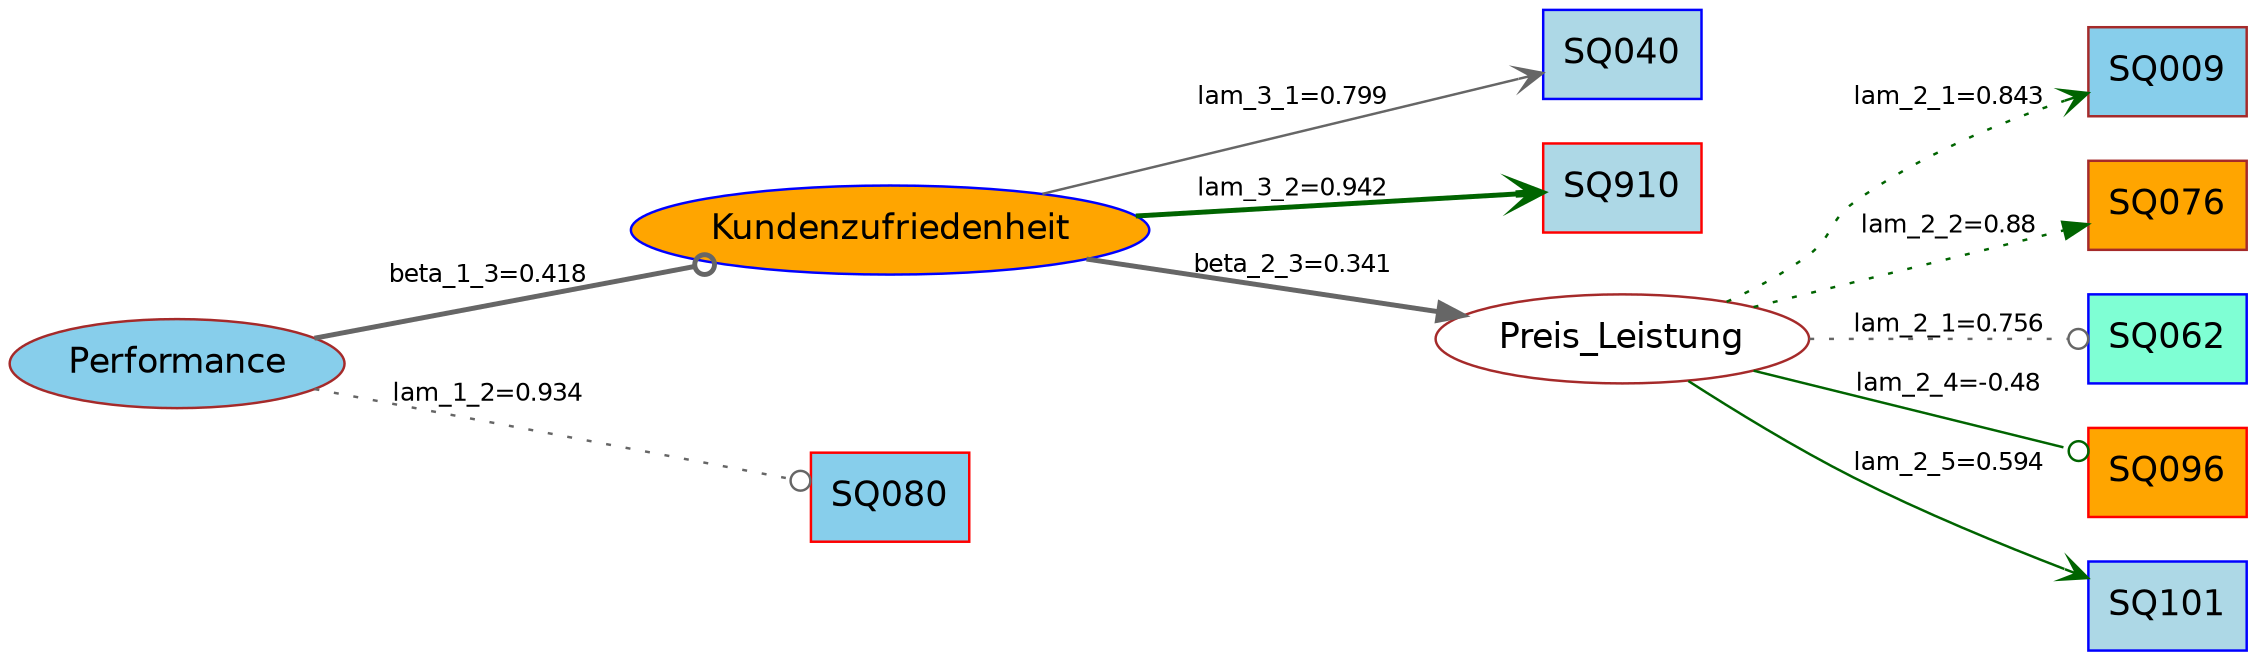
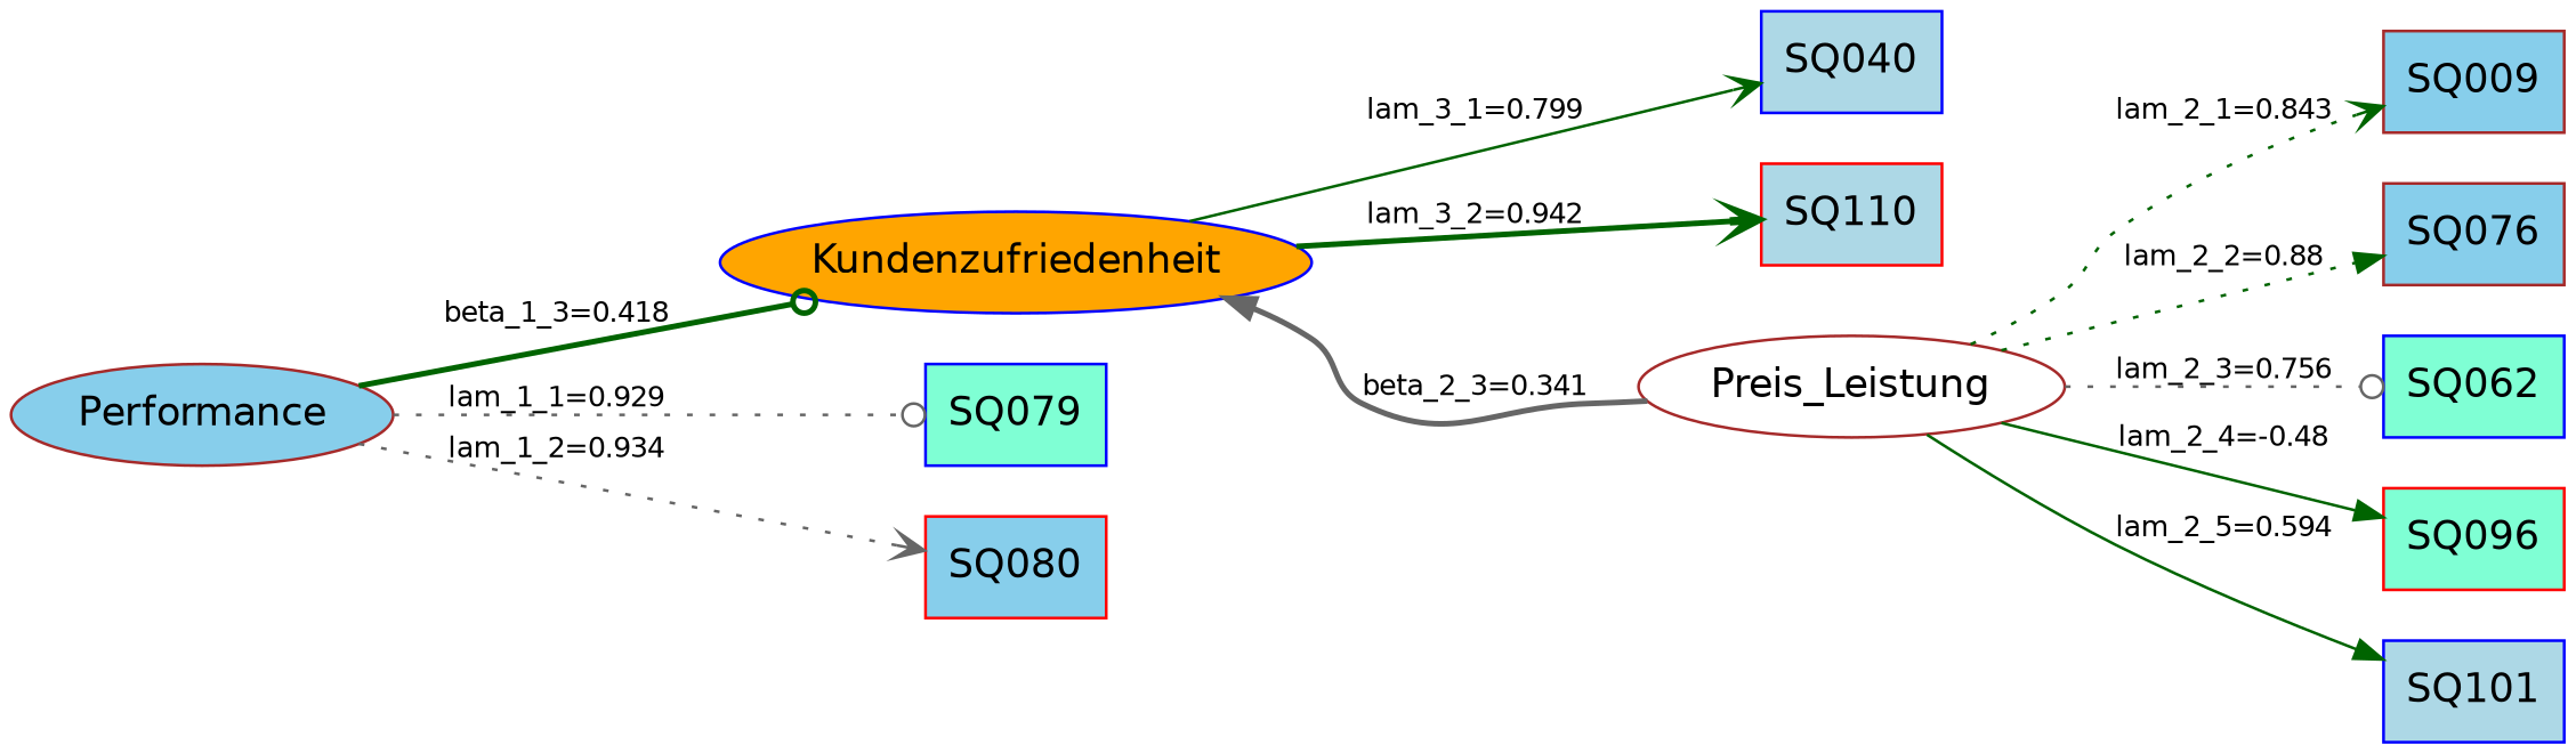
  digraph {
    rankdir=LR
    node [color=blue fillcolor=skyblue fontname=Helvetica fontsize=14 shape=box style=filled]
    edge [arrowhead=vee color=darkgreen fontname=Helvetica fontsize=10 style=dotted]
    Performance [color=brown shape=ellipse]
    Kundenzufriedenheit [fillcolor=orange shape=ellipse]
+   SQ079 [fillcolor=aquamarine]
    SQ080 [color=red]
    n5 [fillcolor=lightblue label=SQ040]
-   SQ110 [color=red fillcolor=lightblue label=SQ910]
+   SQ110 [color=red fillcolor=lightblue]
    Preis_Leistung [color=brown fillcolor=white shape=ellipse]
    SQ009 [color=brown]
-   SQ076 [color=brown fillcolor=orange]
+   SQ076 [color=brown]
    n10 [fillcolor=aquamarine label=SQ062]
-   SQ096 [color=red fillcolor=orange]
+   SQ096 [color=red fillcolor=aquamarine]
    SQ101 [fillcolor=lightblue]
-   Performance -> Kundenzufriedenheit [arrowhead=odot color=gray40 label="beta_1_3=0.418" style=bold]
-   Performance -> SQ080 [arrowhead=odot color=gray40 label="lam_1_2=0.934"]
-   Kundenzufriedenheit -> n5 [color=gray40 label="lam_3_1=0.799" style=solid]
+   Performance -> Kundenzufriedenheit [arrowhead=odot label="beta_1_3=0.418" style=bold]
+   Performance -> SQ079 [arrowhead=odot color=gray40 label="lam_1_1=0.929"]
+   Performance -> SQ080 [color=gray40 label="lam_1_2=0.934"]
+   Kundenzufriedenheit -> n5 [label="lam_3_1=0.799" style=solid]
    Kundenzufriedenheit -> SQ110 [label="lam_3_2=0.942" style=bold]
-   Kundenzufriedenheit -> Preis_Leistung [arrowhead=normal color=gray40 label="beta_2_3=0.341" style=bold]
+   Preis_Leistung -> Kundenzufriedenheit [arrowhead=normal color=gray40 label="beta_2_3=0.341" style=bold]
    Preis_Leistung -> SQ009 [label="lam_2_1=0.843"]
    Preis_Leistung -> SQ076 [arrowhead=normal label="lam_2_2=0.88"]
-   Preis_Leistung -> n10 [arrowhead=odot color=gray40 label="lam_2_1=0.756"]
-   Preis_Leistung -> SQ096 [arrowhead=odot label="lam_2_4=-0.48" style=solid]
-   Preis_Leistung -> SQ101 [label="lam_2_5=0.594" style=solid]
+   Preis_Leistung -> n10 [arrowhead=odot color=gray40 label="lam_2_3=0.756"]
+   Preis_Leistung -> SQ096 [arrowhead=normal label="lam_2_4=-0.48" style=solid]
+   Preis_Leistung -> SQ101 [arrowhead=normal label="lam_2_5=0.594" style=solid]
  }
